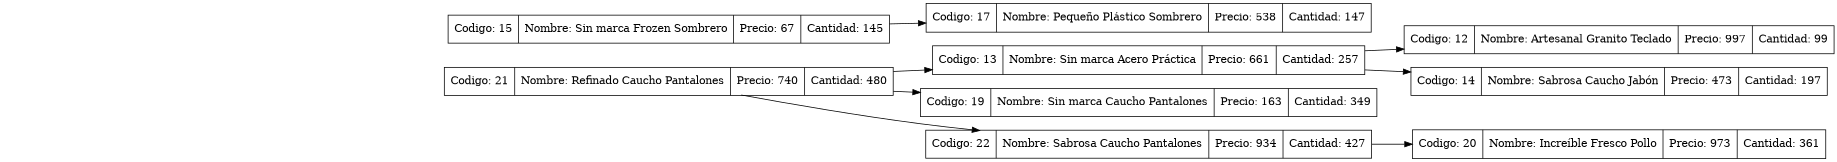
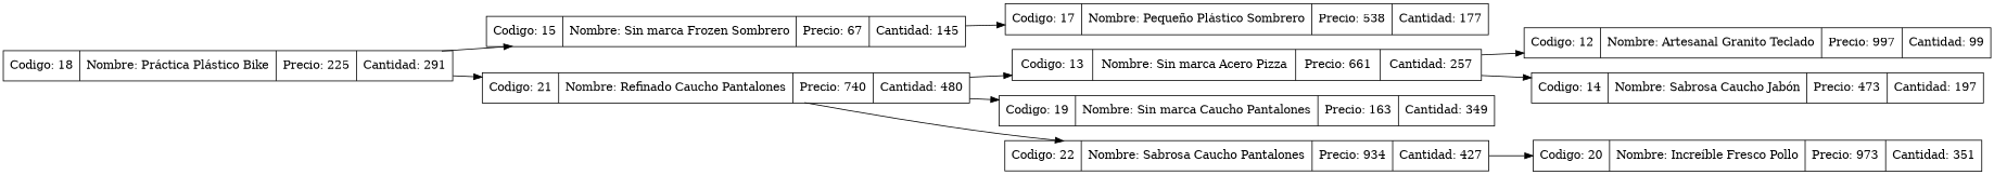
  digraph {
    concentrate=true
    rankdir=LR
    node [shape=record]
+   n1 [label="{Codigo: 18|Nombre: Práctica Plástico Bike|Precio: 225|Cantidad: 291}"]
    n2 [label="{Codigo: 15|Nombre: Sin marca Frozen Sombrero|Precio: 67|Cantidad: 145}"]
    n3 [label="{Codigo: 21|Nombre: Refinado Caucho Pantalones|Precio: 740|Cantidad: 480}"]
-   n4 [label="{Codigo: 17|Nombre: Pequeño Plástico Sombrero|Precio: 538|Cantidad: 147}"]
-   n5 [label="{Codigo: 13|Nombre: Sin marca Acero Práctica|Precio: 661|Cantidad: 257}"]
+   n4 [label="{Codigo: 17|Nombre: Pequeño Plástico Sombrero|Precio: 538|Cantidad: 177}"]
+   n5 [label="{Codigo: 13|Nombre: Sin marca Acero Pizza|Precio: 661|Cantidad: 257}"]
    n6 [label="{Codigo: 19|Nombre: Sin marca Caucho Pantalones|Precio: 163|Cantidad: 349}"]
    n7 [label="{Codigo: 22|Nombre: Sabrosa Caucho Pantalones|Precio: 934|Cantidad: 427}"]
    n8 [label="{Codigo: 12|Nombre: Artesanal Granito Teclado|Precio: 997|Cantidad: 99}"]
    n9 [label="{Codigo: 14|Nombre: Sabrosa Caucho Jabón|Precio: 473|Cantidad: 197}"]
-   n10 [label="{Codigo: 20|Nombre: Increíble Fresco Pollo|Precio: 973|Cantidad: 361}"]
+   n10 [label="{Codigo: 20|Nombre: Increíble Fresco Pollo|Precio: 973|Cantidad: 351}"]
+   n1 -> n2
+   n1 -> n3
    n2 -> n4
    n3 -> n5
    n3 -> n6
    n3 -> n7
    n5 -> n8
    n5 -> n9
    n7 -> n10
  }
